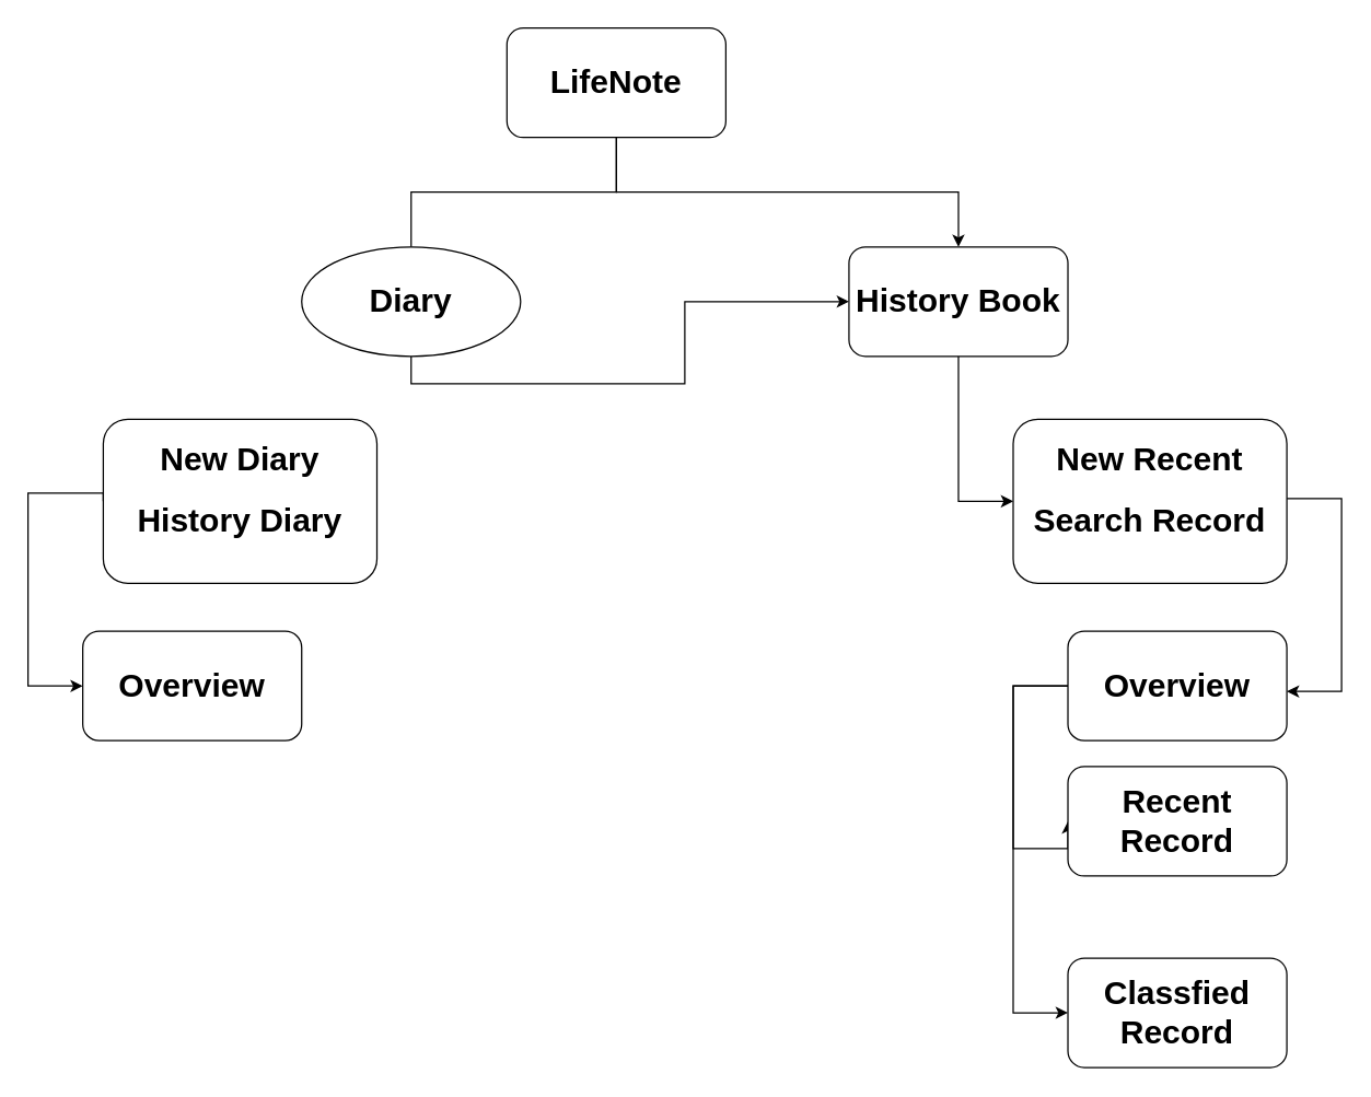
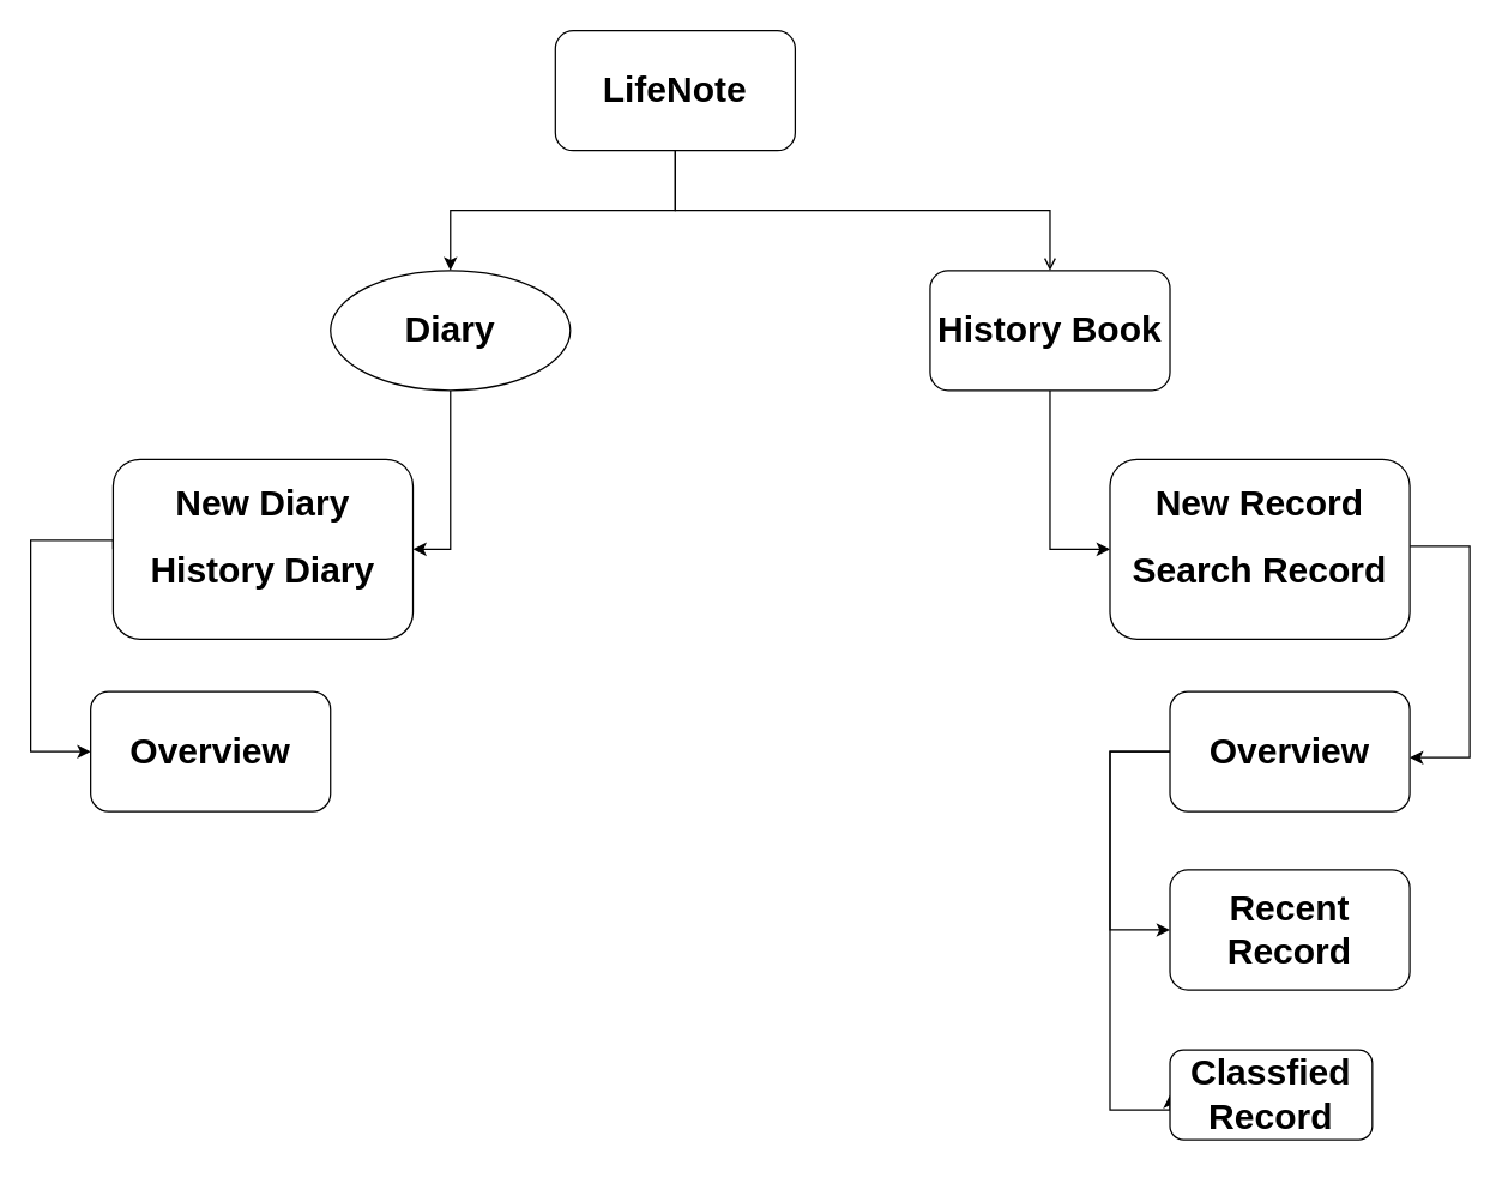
  <mxCell id="0" />
  <mxCell id="1" parent="0" />
- <mxCell id="2" style="edgeStyle=orthogonalEdgeStyle;rounded=0;orthogonalLoop=1;jettySize=auto;html=1;exitX=0.5;exitY=1;exitDx=0;exitDy=0;entryX=0.5;entryY=0;entryDx=0;entryDy=0;" parent="1" source="4" target="8" edge="1"><mxGeometry relative="1" as="geometry" /></mxCell>
- <mxCell id="3" style="edgeStyle=orthogonalEdgeStyle;rounded=0;orthogonalLoop=1;jettySize=auto;html=1;exitX=0.5;exitY=1;exitDx=0;exitDy=0;entryX=0.5;entryY=0;entryDx=0;entryDy=0;endArrow=none;" parent="1" source="4" target="6" edge="1"><mxGeometry relative="1" as="geometry" /></mxCell>
+ <mxCell id="2" style="edgeStyle=orthogonalEdgeStyle;rounded=0;orthogonalLoop=1;jettySize=auto;html=1;exitX=0.5;exitY=1;exitDx=0;exitDy=0;entryX=0.5;entryY=0;entryDx=0;entryDy=0;endArrow=open;" parent="1" source="4" target="8" edge="1"><mxGeometry relative="1" as="geometry" /></mxCell>
+ <mxCell id="3" style="edgeStyle=orthogonalEdgeStyle;rounded=0;orthogonalLoop=1;jettySize=auto;html=1;exitX=0.5;exitY=1;exitDx=0;exitDy=0;entryX=0.5;entryY=0;entryDx=0;entryDy=0;" parent="1" source="4" target="6" edge="1"><mxGeometry relative="1" as="geometry" /></mxCell>
  <mxCell id="4" value="&lt;h1&gt;LifeNote&lt;/h1&gt;" style="rounded=1;whiteSpace=wrap;html=1;" parent="1" vertex="1"><mxGeometry x="370" y="20" width="160" height="80" as="geometry" /></mxCell>
- <mxCell id="5" style="edgeStyle=orthogonalEdgeStyle;rounded=0;orthogonalLoop=1;jettySize=auto;html=1;exitX=0.5;exitY=1;exitDx=0;exitDy=0;fontSize=30;" edge="1" parent="1" source="6" target="8"><mxGeometry relative="1" as="geometry" /></mxCell>
+ <mxCell id="5" style="edgeStyle=orthogonalEdgeStyle;rounded=0;orthogonalLoop=1;jettySize=auto;html=1;exitX=0.5;exitY=1;exitDx=0;exitDy=0;entryX=1;entryY=0.5;entryDx=0;entryDy=0;fontSize=30;" edge="1" parent="1" source="6" target="10"><mxGeometry relative="1" as="geometry" /></mxCell>
  <mxCell id="6" value="&lt;h1&gt;Diary&lt;/h1&gt;" style="ellipse;whiteSpace=wrap;html=1;" parent="1" vertex="1"><mxGeometry x="220" y="180" width="160" height="80" as="geometry" /></mxCell>
  <mxCell id="7" style="edgeStyle=orthogonalEdgeStyle;rounded=0;orthogonalLoop=1;jettySize=auto;html=1;exitX=0.5;exitY=1;exitDx=0;exitDy=0;entryX=0;entryY=0.5;entryDx=0;entryDy=0;fontSize=30;" edge="1" parent="1" source="8" target="13"><mxGeometry relative="1" as="geometry" /></mxCell>
  <mxCell id="8" value="&lt;h1&gt;History Book&lt;/h1&gt;" style="rounded=1;whiteSpace=wrap;html=1;" parent="1" vertex="1"><mxGeometry x="620" y="180" width="160" height="80" as="geometry" /></mxCell>
  <mxCell id="9" style="edgeStyle=orthogonalEdgeStyle;rounded=0;orthogonalLoop=1;jettySize=auto;html=1;exitX=0;exitY=0.5;exitDx=0;exitDy=0;entryX=0;entryY=0.5;entryDx=0;entryDy=0;fontSize=30;" edge="1" parent="1" source="10" target="11"><mxGeometry relative="1" as="geometry"><Array as="points"><mxPoint x="20" y="360" /><mxPoint x="20" y="501" /></Array></mxGeometry></mxCell>
  <mxCell id="10" value="&lt;h1&gt;New Diary&lt;/h1&gt;&lt;div&gt;&lt;h1&gt;History Diary&lt;/h1&gt;&lt;div&gt;&lt;br&gt;&lt;/div&gt;&lt;/div&gt;" style="rounded=1;whiteSpace=wrap;html=1;" parent="1" vertex="1"><mxGeometry x="75" y="306" width="200" height="120" as="geometry" /></mxCell>
  <mxCell id="11" value="&lt;h1&gt;Overview&lt;/h1&gt;" style="rounded=1;whiteSpace=wrap;html=1;" parent="1" vertex="1"><mxGeometry x="60" y="461" width="160" height="80" as="geometry" /></mxCell>
  <mxCell id="12" style="edgeStyle=orthogonalEdgeStyle;rounded=0;orthogonalLoop=1;jettySize=auto;html=1;exitX=1;exitY=0.5;exitDx=0;exitDy=0;entryX=1;entryY=0.5;entryDx=0;entryDy=0;fontSize=30;" edge="1" parent="1"><mxGeometry relative="1" as="geometry"><mxPoint x="940" y="364" as="sourcePoint" /><mxPoint x="940" y="505" as="targetPoint" /><Array as="points"><mxPoint x="980" y="364" /><mxPoint x="980" y="505" /></Array></mxGeometry></mxCell>
- <mxCell id="13" value="&lt;h1&gt;New Recent&lt;/h1&gt;&lt;div&gt;&lt;h1&gt;Search Record&lt;/h1&gt;&lt;div&gt;&lt;br&gt;&lt;/div&gt;&lt;/div&gt;" style="rounded=1;whiteSpace=wrap;html=1;" vertex="1" parent="1"><mxGeometry x="740" y="306" width="200" height="120" as="geometry" /></mxCell>
+ <mxCell id="13" value="&lt;h1&gt;New Record&lt;/h1&gt;&lt;div&gt;&lt;h1&gt;Search Record&lt;/h1&gt;&lt;div&gt;&lt;br&gt;&lt;/div&gt;&lt;/div&gt;" style="rounded=1;whiteSpace=wrap;html=1;" vertex="1" parent="1"><mxGeometry x="740" y="306" width="200" height="120" as="geometry" /></mxCell>
  <mxCell id="14" style="edgeStyle=orthogonalEdgeStyle;rounded=0;orthogonalLoop=1;jettySize=auto;html=1;exitX=0;exitY=0.5;exitDx=0;exitDy=0;entryX=0;entryY=0.5;entryDx=0;entryDy=0;fontSize=30;" edge="1" parent="1" source="16" target="17"><mxGeometry relative="1" as="geometry"><Array as="points"><mxPoint x="740" y="501" /><mxPoint x="740" y="620" /></Array></mxGeometry></mxCell>
  <mxCell id="15" style="edgeStyle=orthogonalEdgeStyle;rounded=0;orthogonalLoop=1;jettySize=auto;html=1;exitX=0;exitY=0.5;exitDx=0;exitDy=0;entryX=0;entryY=0.5;entryDx=0;entryDy=0;fontSize=30;" edge="1" parent="1" source="16" target="18"><mxGeometry relative="1" as="geometry"><Array as="points"><mxPoint x="740" y="501" /><mxPoint x="740" y="740" /></Array></mxGeometry></mxCell>
  <mxCell id="16" value="&lt;h1&gt;Overview&lt;/h1&gt;" style="rounded=1;whiteSpace=wrap;html=1;" vertex="1" parent="1"><mxGeometry x="780" y="461" width="160" height="80" as="geometry" /></mxCell>
- <mxCell id="17" value="&lt;h1&gt;Recent Record&lt;/h1&gt;" style="rounded=1;whiteSpace=wrap;html=1;" vertex="1" parent="1"><mxGeometry x="780" y="560" width="160" height="80" as="geometry" /></mxCell>
- <mxCell id="18" value="&lt;h1&gt;Classfied Record&lt;/h1&gt;" style="rounded=1;whiteSpace=wrap;html=1;" vertex="1" parent="1"><mxGeometry x="780" y="700" width="160" height="80" as="geometry" /></mxCell>
+ <mxCell id="17" value="&lt;h1&gt;Recent Record&lt;/h1&gt;" style="rounded=1;whiteSpace=wrap;html=1;" vertex="1" parent="1"><mxGeometry x="780" y="580" width="160" height="80" as="geometry" /></mxCell>
+ <mxCell id="18" value="&lt;h1&gt;Classfied Record&lt;/h1&gt;" style="rounded=1;whiteSpace=wrap;html=1;" vertex="1" parent="1"><mxGeometry x="780" y="700" width="135" height="60" as="geometry" /></mxCell>
